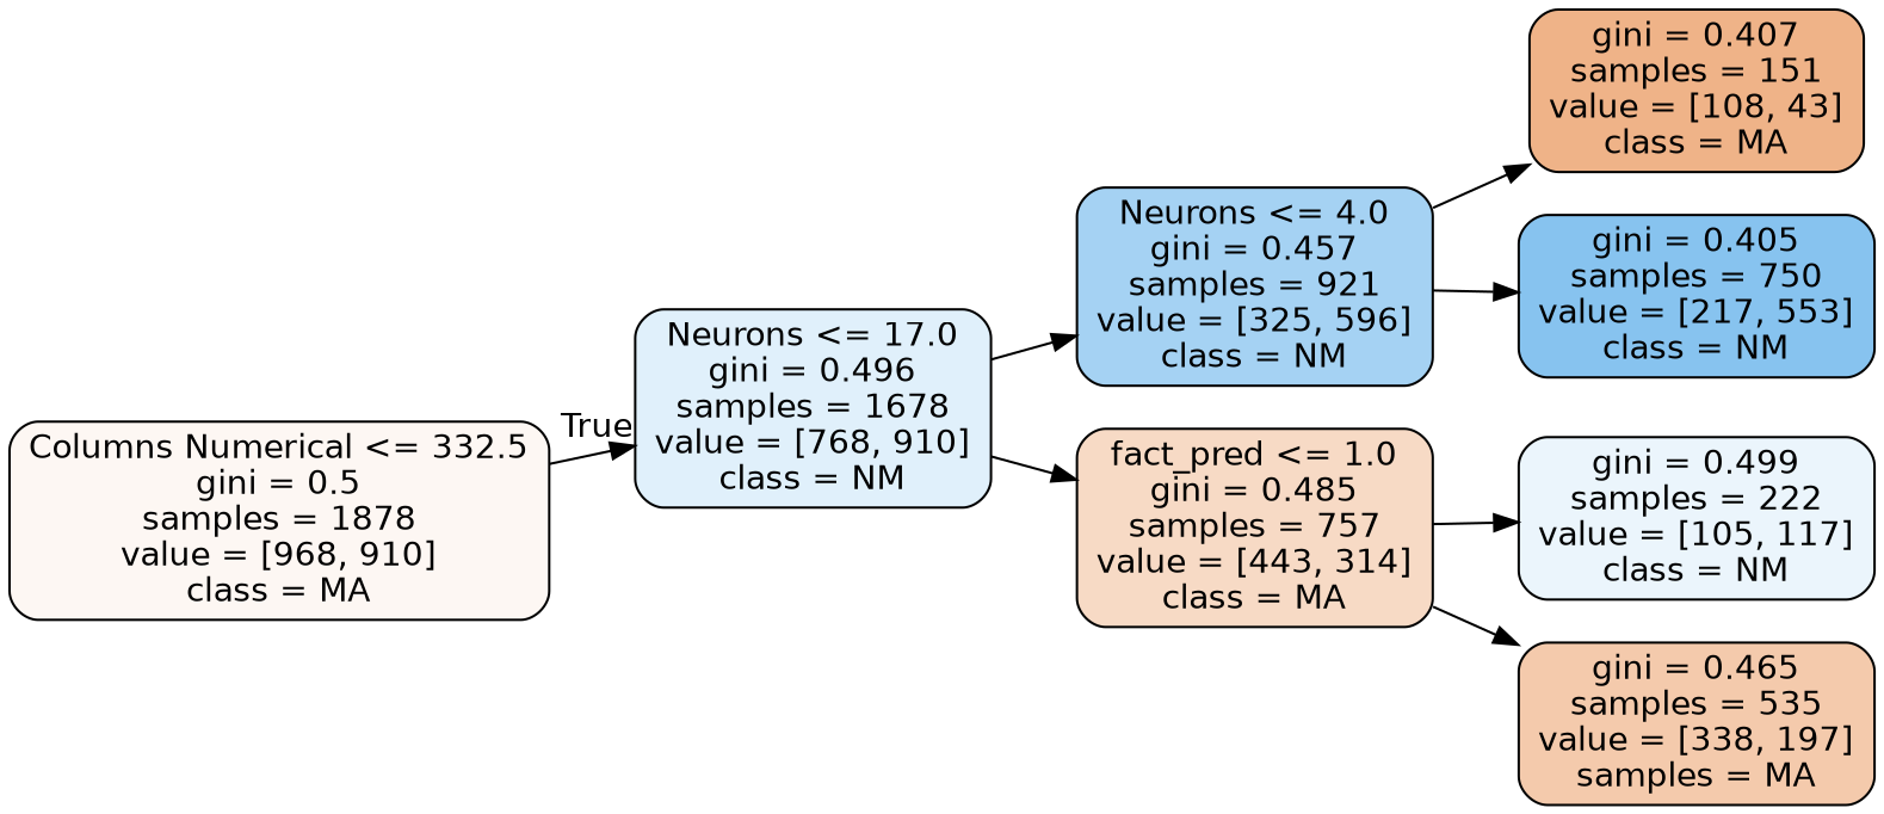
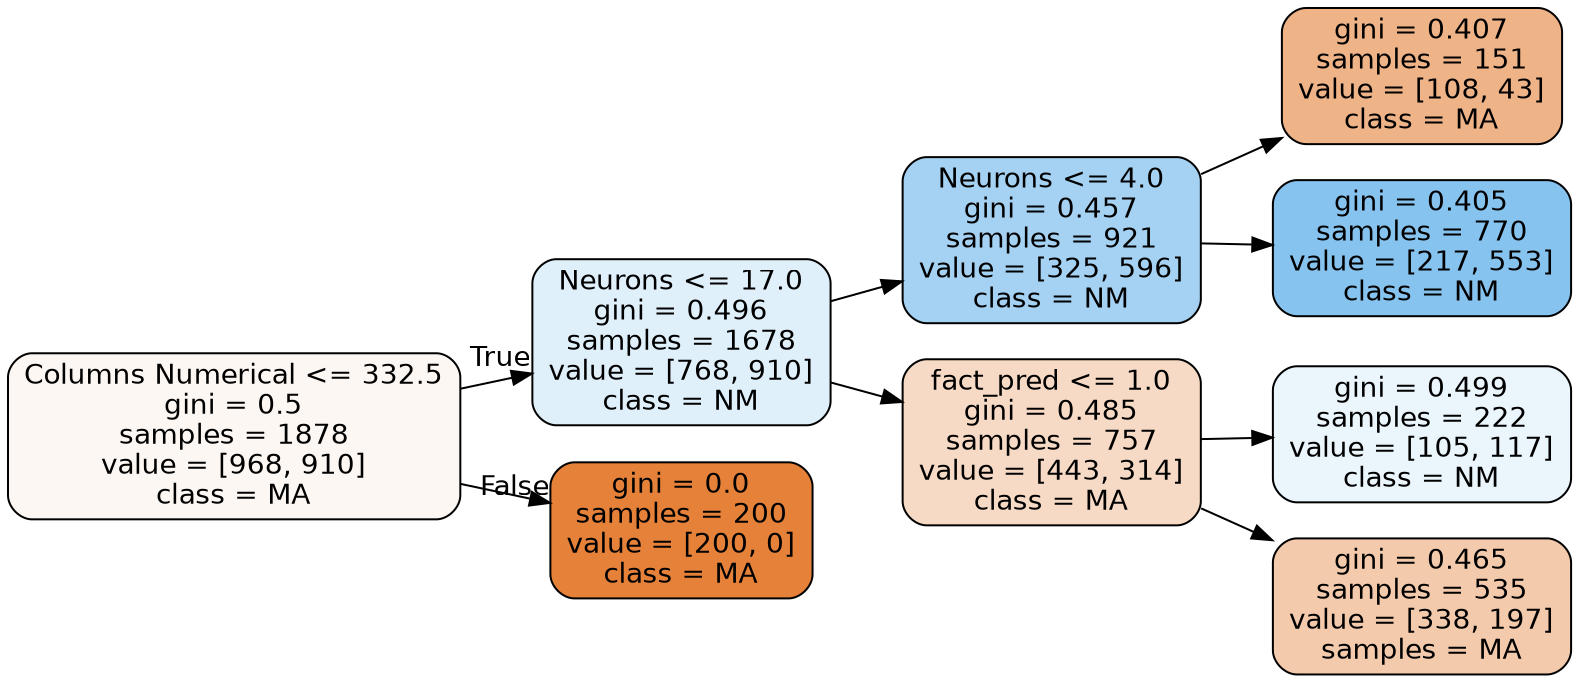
  digraph {
    rankdir=LR
    node [color=black fontname=helvetica shape=box style="filled, rounded"]
    edge [fontname=helvetica]
    n1 [fillcolor="#fdf7f3" label="Columns Numerical <= 332.5\ngini = 0.5\nsamples = 1878\nvalue = [968, 910]\nclass = MA"]
    n2 [fillcolor="#e0f0fb" label="Neurons <= 17.0\ngini = 0.496\nsamples = 1678\nvalue = [768, 910]\nclass = NM"]
+   n3 [fillcolor="#e58139" label="gini = 0.0\nsamples = 200\nvalue = [200, 0]\nclass = MA"]
    n4 [fillcolor="#a5d2f3" label="Neurons <= 4.0\ngini = 0.457\nsamples = 921\nvalue = [325, 596]\nclass = NM"]
    n5 [fillcolor="#f7dac5" label="fact_pred <= 1.0\ngini = 0.485\nsamples = 757\nvalue = [443, 314]\nclass = MA"]
    n6 [fillcolor="#efb388" label="gini = 0.407\nsamples = 151\nvalue = [108, 43]\nclass = MA"]
-   n7 [fillcolor="#87c3ef" label="gini = 0.405\nsamples = 750\nvalue = [217, 553]\nclass = NM"]
+   n7 [fillcolor="#87c3ef" label="gini = 0.405\nsamples = 770\nvalue = [217, 553]\nclass = NM"]
    n8 [fillcolor="#ebf5fc" label="gini = 0.499\nsamples = 222\nvalue = [105, 117]\nclass = NM"]
    n9 [fillcolor="#f4caac" label="gini = 0.465\nsamples = 535\nvalue = [338, 197]\nsamples = MA"]
    n1 -> n2 [headlabel=True labelangle=45 labeldistance=2.5]
+   n1 -> n3 [headlabel=False labelangle=-45 labeldistance=2.5]
    n2 -> n4
    n2 -> n5
    n4 -> n6
    n4 -> n7
    n5 -> n8
    n5 -> n9
  }
